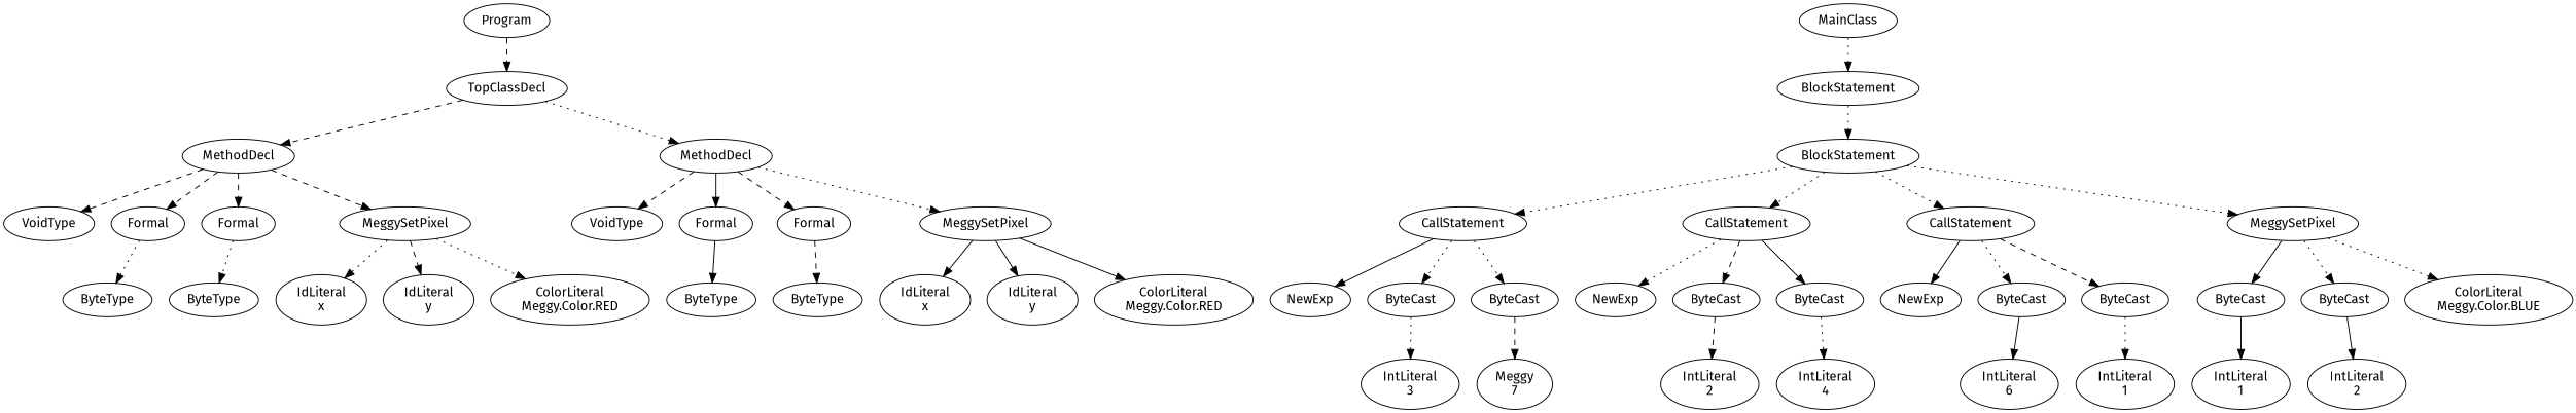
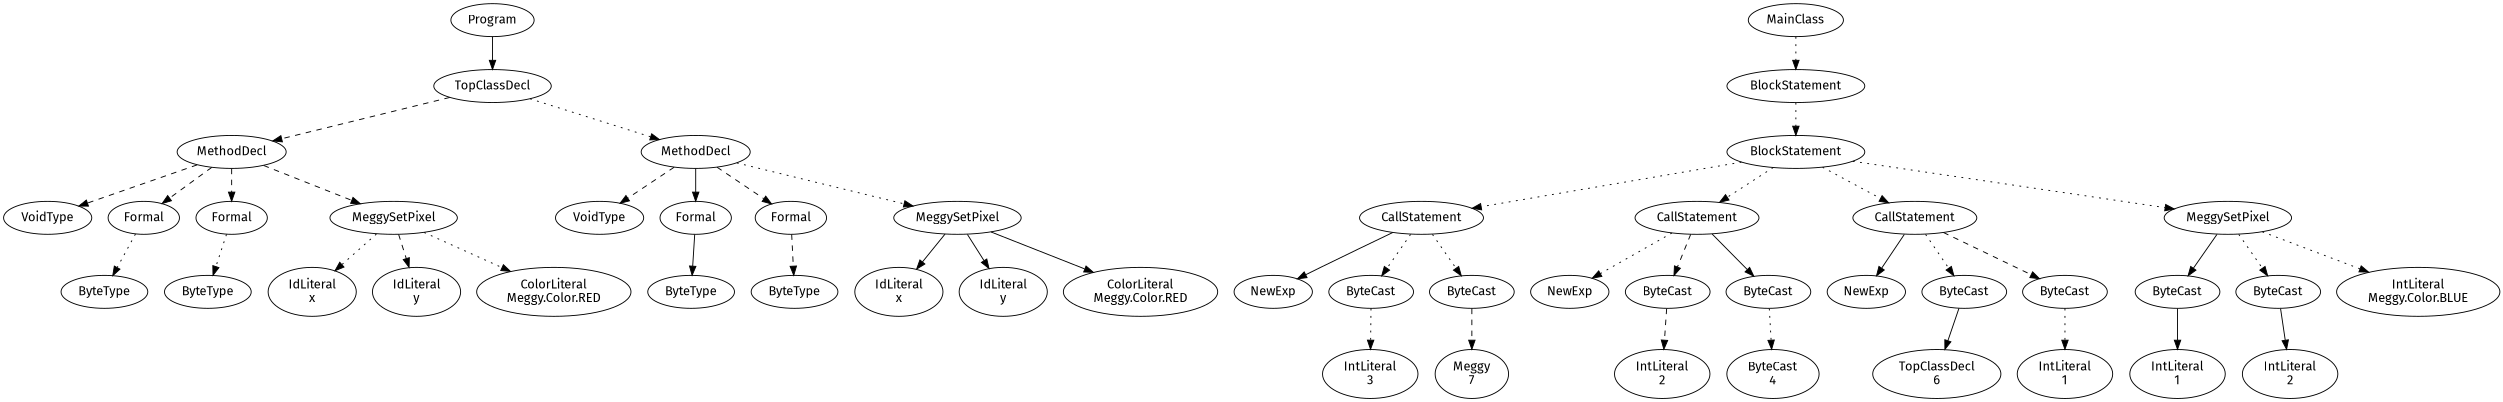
  digraph {
    fontname="Fira Sans"
    node [fontname="Fira Sans"]
    edge [fontname="Fira Sans" style=dotted]
    n1 [label=Program]
    n2 [label=TopClassDecl]
    n3 [label=MainClass]
    n4 [label=BlockStatement]
    n5 [label=MethodDecl]
    n6 [label=MethodDecl]
    n7 [label=BlockStatement]
    n8 [label=CallStatement]
    n9 [label=CallStatement]
    n10 [label=CallStatement]
    n11 [label=MeggySetPixel]
    n12 [label=NewExp]
    n13 [label=ByteCast]
    n14 [label=ByteCast]
    n15 [label=NewExp]
    n16 [label=ByteCast]
    n17 [label=ByteCast]
    n18 [label=NewExp]
    n19 [label=ByteCast]
    n20 [label=ByteCast]
    n21 [label=ByteCast]
    n22 [label=ByteCast]
-   n23 [label="ColorLiteral\nMeggy.Color.BLUE"]
+   n23 [label="IntLiteral\nMeggy.Color.BLUE"]
    n24 [label="IntLiteral\n3"]
    n25 [label="Meggy\n7"]
    n26 [label="IntLiteral\n2"]
-   n27 [label="IntLiteral\n4"]
-   n28 [label="IntLiteral\n6"]
+   n27 [label="ByteCast\n4"]
+   n28 [label="TopClassDecl\n6"]
    n29 [label="IntLiteral\n1"]
    n30 [label="IntLiteral\n1"]
    n31 [label="IntLiteral\n2"]
    n32 [label=VoidType]
    n33 [label=Formal]
    n34 [label=Formal]
    n35 [label=MeggySetPixel]
    n36 [label=VoidType]
    n37 [label=Formal]
    n38 [label=Formal]
    n39 [label=MeggySetPixel]
    n40 [label=ByteType]
    n41 [label=ByteType]
    n42 [label="IdLiteral\nx"]
    n43 [label="IdLiteral\ny"]
    n44 [label="ColorLiteral\nMeggy.Color.RED"]
    n45 [label=ByteType]
    n46 [label=ByteType]
    n47 [label="IdLiteral\nx"]
    n48 [label="IdLiteral\ny"]
    n49 [label="ColorLiteral\nMeggy.Color.RED"]
-   n1 -> n2 [style=dashed]
+   n1 -> n2 [style=solid]
    n2 -> n5 [style=dashed]
    n2 -> n6
    n3 -> n4
    n4 -> n7
    n5 -> n32 [style=dashed]
    n5 -> n33 [style=dashed]
    n5 -> n34 [style=dashed]
    n5 -> n35 [style=dashed]
    n6 -> n36 [style=dashed]
    n6 -> n37 [style=solid]
    n6 -> n38 [style=dashed]
    n6 -> n39
    n7 -> n8
    n7 -> n9
    n7 -> n10
    n7 -> n11
    n8 -> n12 [style=solid]
    n8 -> n13
    n8 -> n14
    n9 -> n15
    n9 -> n16 [style=dashed]
    n9 -> n17 [style=solid]
    n10 -> n18 [style=solid]
    n10 -> n19
    n10 -> n20 [style=dashed]
    n11 -> n21 [style=solid]
    n11 -> n22
    n11 -> n23
    n13 -> n24
    n14 -> n25 [style=dashed]
    n16 -> n26 [style=dashed]
    n17 -> n27
    n19 -> n28 [style=solid]
    n20 -> n29
    n21 -> n30 [style=solid]
    n22 -> n31 [style=solid]
    n33 -> n40
    n34 -> n41
    n35 -> n42
    n35 -> n43 [style=dashed]
    n35 -> n44
    n37 -> n45 [style=solid]
    n38 -> n46 [style=dashed]
    n39 -> n47 [style=solid]
    n39 -> n48 [style=solid]
    n39 -> n49 [style=solid]
  }
